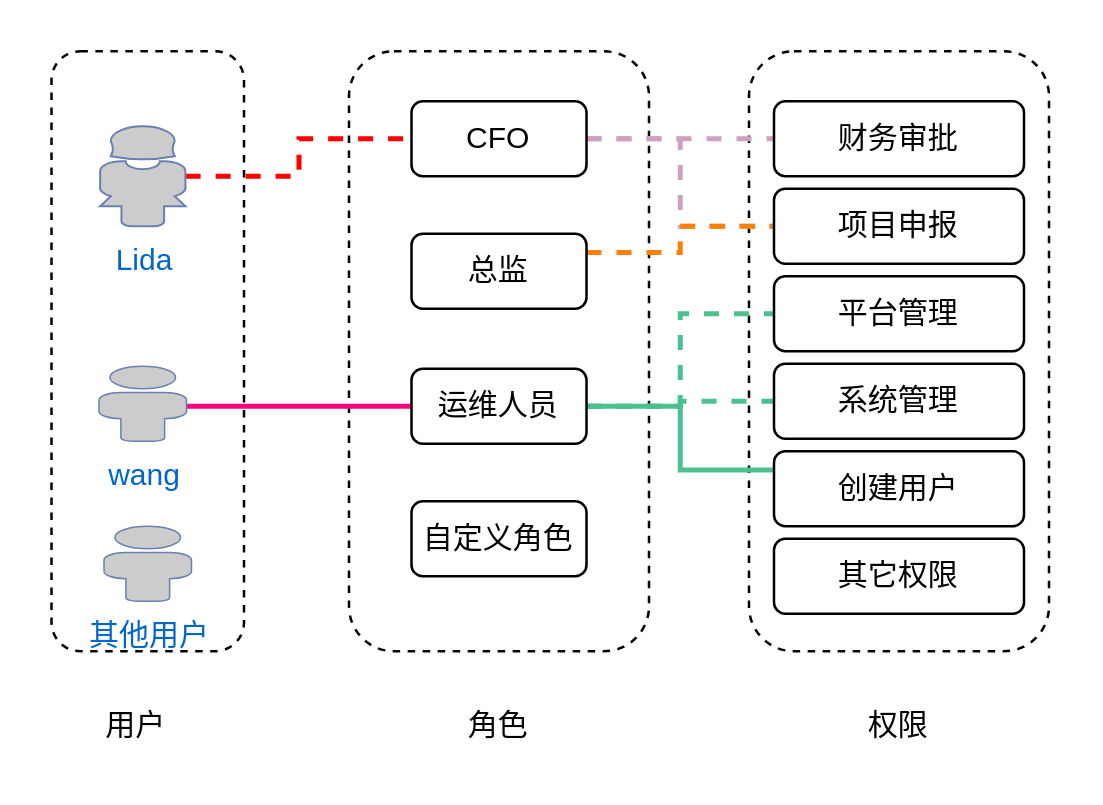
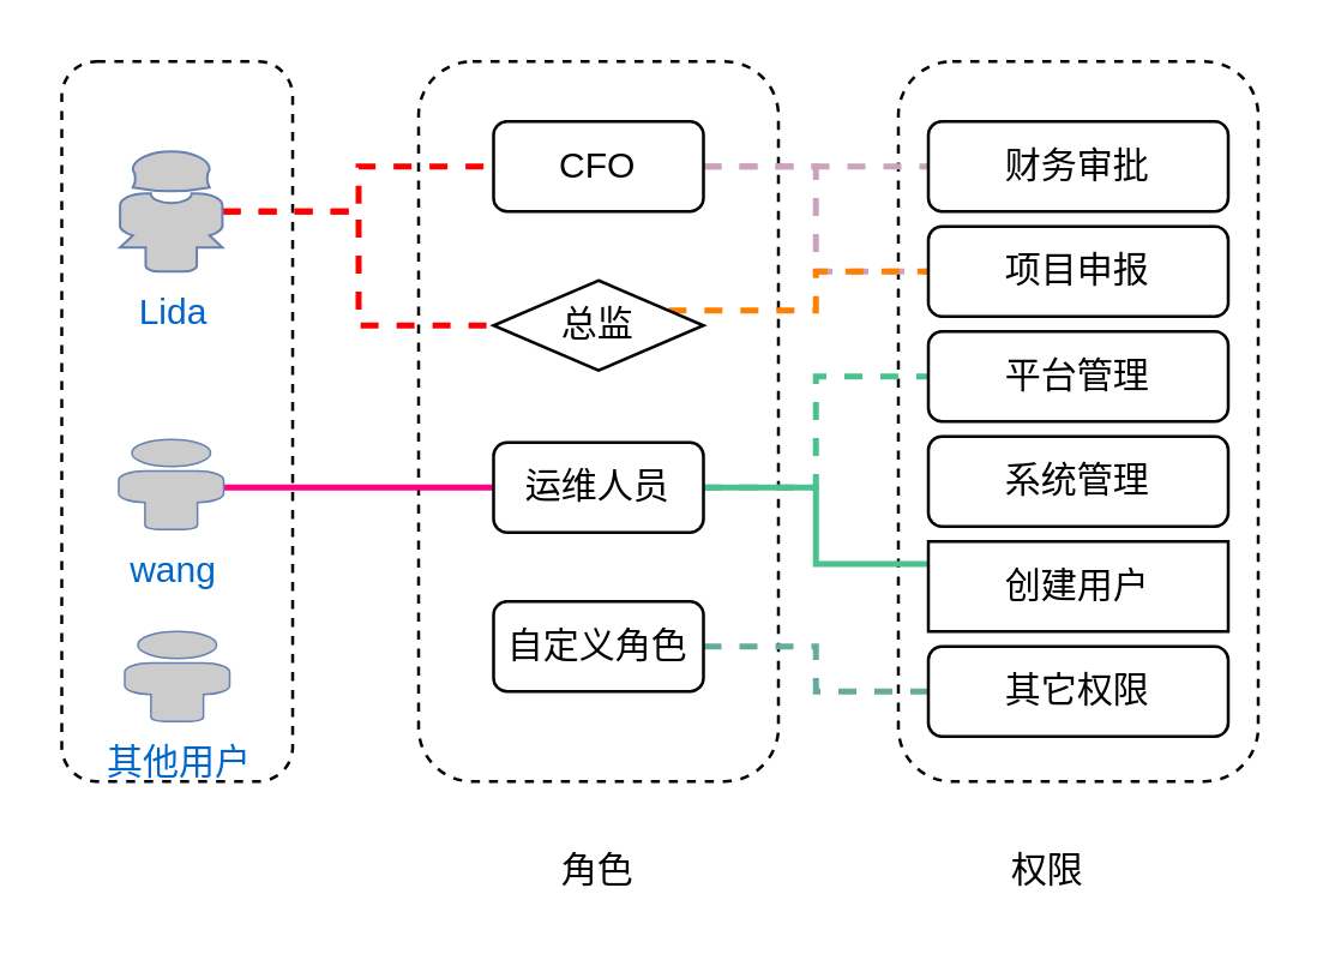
  <mxCell id="0" />
  <mxCell id="1" parent="0" />
  <mxCell id="2" value="" style="rounded=1;whiteSpace=wrap;html=1;dashed=1;" vertex="1" parent="1"><mxGeometry x="299" y="20" width="120" height="240" as="geometry" /></mxCell>
  <mxCell id="3" value="" style="rounded=1;whiteSpace=wrap;html=1;dashed=1;" vertex="1" parent="1"><mxGeometry x="139" y="20" width="120" height="240" as="geometry" /></mxCell>
  <mxCell id="4" value="" style="rounded=1;whiteSpace=wrap;html=1;dashed=1;" vertex="1" parent="1"><mxGeometry x="20" y="20" width="77" height="240" as="geometry" /></mxCell>
  <mxCell id="5" style="edgeStyle=orthogonalEdgeStyle;rounded=0;orthogonalLoop=1;jettySize=auto;html=1;exitX=0.99;exitY=0.5;exitDx=0;exitDy=0;exitPerimeter=0;dashed=1;strokeWidth=2;strokeColor=#FF0000;endArrow=none;endFill=0;" edge="1" parent="1" source="7" target="12"><mxGeometry relative="1" as="geometry" /></mxCell>
+ <mxCell id="6" style="edgeStyle=orthogonalEdgeStyle;rounded=0;orthogonalLoop=1;jettySize=auto;html=1;exitX=0.99;exitY=0.5;exitDx=0;exitDy=0;exitPerimeter=0;entryX=0;entryY=0.5;entryDx=0;entryDy=0;dashed=1;endArrow=none;endFill=0;strokeColor=#FF0000;strokeWidth=2;" edge="1" parent="1" source="7" target="14"><mxGeometry relative="1" as="geometry" /></mxCell>
  <mxCell id="7" value="Lida&lt;br&gt;" style="fontColor=#0066CC;verticalAlign=top;verticalLabelPosition=bottom;labelPosition=center;align=center;html=1;outlineConnect=0;fillColor=#CCCCCC;strokeColor=#6881B3;gradientColor=none;gradientDirection=north;strokeWidth=2;shape=mxgraph.networks.user_female;" vertex="1" parent="1"><mxGeometry x="39" y="50" width="35" height="40" as="geometry" /></mxCell>
  <mxCell id="8" style="edgeStyle=orthogonalEdgeStyle;rounded=0;orthogonalLoop=1;jettySize=auto;html=1;exitX=1;exitY=0.5;exitDx=0;exitDy=0;exitPerimeter=0;entryX=0;entryY=0.5;entryDx=0;entryDy=0;dashed=0;endArrow=none;endFill=0;strokeColor=#FF0080;strokeWidth=2;" edge="1" parent="1" source="9" target="18"><mxGeometry relative="1" as="geometry"><Array as="points"><mxPoint x="74" y="162" /></Array></mxGeometry></mxCell>
  <mxCell id="9" value="wang" style="fontColor=#0066CC;verticalAlign=top;verticalLabelPosition=bottom;labelPosition=center;align=center;html=1;outlineConnect=0;fillColor=#CCCCCC;strokeColor=#6881B3;gradientColor=none;gradientDirection=north;strokeWidth=2;shape=mxgraph.networks.user_male;" vertex="1" parent="1"><mxGeometry x="39" y="146" width="35" height="30" as="geometry" /></mxCell>
  <mxCell id="10" style="edgeStyle=orthogonalEdgeStyle;rounded=0;orthogonalLoop=1;jettySize=auto;html=1;exitX=1;exitY=0.5;exitDx=0;exitDy=0;dashed=1;endArrow=none;endFill=0;strokeColor=#CDA2BE;strokeWidth=2;" edge="1" parent="1" source="12" target="21"><mxGeometry relative="1" as="geometry" /></mxCell>
  <mxCell id="11" style="edgeStyle=orthogonalEdgeStyle;rounded=0;orthogonalLoop=1;jettySize=auto;html=1;exitX=1;exitY=0.5;exitDx=0;exitDy=0;entryX=0;entryY=0.5;entryDx=0;entryDy=0;dashed=1;endArrow=none;endFill=0;strokeColor=#CDA2BE;strokeWidth=2;" edge="1" parent="1" source="12" target="22"><mxGeometry relative="1" as="geometry" /></mxCell>
  <mxCell id="12" value="CFO" style="rounded=1;whiteSpace=wrap;html=1;" vertex="1" parent="1"><mxGeometry x="164" y="40" width="70" height="30" as="geometry" /></mxCell>
  <mxCell id="13" style="edgeStyle=orthogonalEdgeStyle;rounded=0;orthogonalLoop=1;jettySize=auto;html=1;exitX=1;exitY=0.25;exitDx=0;exitDy=0;entryX=0;entryY=0.5;entryDx=0;entryDy=0;dashed=1;endArrow=none;endFill=0;strokeColor=#FF8000;strokeWidth=2;" edge="1" parent="1" source="14" target="22"><mxGeometry relative="1" as="geometry" /></mxCell>
- <mxCell id="14" value="总监" style="rounded=1;whiteSpace=wrap;html=1;" vertex="1" parent="1"><mxGeometry x="164" y="93" width="70" height="30" as="geometry" /></mxCell>
+ <mxCell id="14" value="总监" style="rhombus;whiteSpace=wrap;html=1;" vertex="1" parent="1"><mxGeometry x="164" y="93" width="70" height="30" as="geometry" /></mxCell>
  <mxCell id="15" style="edgeStyle=orthogonalEdgeStyle;rounded=0;orthogonalLoop=1;jettySize=auto;html=1;exitX=1;exitY=0.5;exitDx=0;exitDy=0;entryX=0;entryY=0.5;entryDx=0;entryDy=0;dashed=1;endArrow=none;endFill=0;strokeColor=#4AC18E;strokeWidth=2;" edge="1" parent="1" source="18" target="23"><mxGeometry relative="1" as="geometry" /></mxCell>
- <mxCell id="16" style="edgeStyle=orthogonalEdgeStyle;rounded=0;orthogonalLoop=1;jettySize=auto;html=1;exitX=1;exitY=0.5;exitDx=0;exitDy=0;entryX=0;entryY=0.5;entryDx=0;entryDy=0;dashed=1;endArrow=none;endFill=0;strokeColor=#4AC18E;strokeWidth=2;" edge="1" parent="1" source="18" target="24"><mxGeometry relative="1" as="geometry" /></mxCell>
  <mxCell id="17" style="edgeStyle=orthogonalEdgeStyle;rounded=0;orthogonalLoop=1;jettySize=auto;html=1;exitX=1;exitY=0.5;exitDx=0;exitDy=0;entryX=0;entryY=0.25;entryDx=0;entryDy=0;dashed=0;endArrow=none;endFill=0;strokeColor=#4AC18E;strokeWidth=2;" edge="1" parent="1" source="18" target="25"><mxGeometry relative="1" as="geometry" /></mxCell>
  <mxCell id="18" value="运维人员" style="rounded=1;whiteSpace=wrap;html=1;" vertex="1" parent="1"><mxGeometry x="164" y="147" width="70" height="30" as="geometry" /></mxCell>
+ <mxCell id="19" style="edgeStyle=orthogonalEdgeStyle;rounded=0;orthogonalLoop=1;jettySize=auto;html=1;exitX=1;exitY=0.5;exitDx=0;exitDy=0;dashed=1;endArrow=none;endFill=0;strokeColor=#67AB9F;strokeWidth=2;" edge="1" parent="1" source="20" target="26"><mxGeometry relative="1" as="geometry" /></mxCell>
  <mxCell id="20" value="自定义角色" style="rounded=1;whiteSpace=wrap;html=1;" vertex="1" parent="1"><mxGeometry x="164" y="200" width="70" height="30" as="geometry" /></mxCell>
  <mxCell id="21" value="财务审批" style="rounded=1;whiteSpace=wrap;html=1;" vertex="1" parent="1"><mxGeometry x="309" y="40" width="100" height="30" as="geometry" /></mxCell>
  <mxCell id="22" value="项目申报" style="rounded=1;whiteSpace=wrap;html=1;" vertex="1" parent="1"><mxGeometry x="309" y="75" width="100" height="30" as="geometry" /></mxCell>
  <mxCell id="23" value="平台管理" style="rounded=1;whiteSpace=wrap;html=1;" vertex="1" parent="1"><mxGeometry x="309" y="110" width="100" height="30" as="geometry" /></mxCell>
  <mxCell id="24" value="系统管理" style="rounded=1;whiteSpace=wrap;html=1;" vertex="1" parent="1"><mxGeometry x="309" y="145" width="100" height="30" as="geometry" /></mxCell>
- <mxCell id="25" value="创建用户" style="rounded=1;whiteSpace=wrap;html=1;" vertex="1" parent="1"><mxGeometry x="309" y="180" width="100" height="30" as="geometry" /></mxCell>
+ <mxCell id="25" value="创建用户" style="whiteSpace=wrap;html=1;rounded=0;" vertex="1" parent="1"><mxGeometry x="309" y="180" width="100" height="30" as="geometry" /></mxCell>
  <mxCell id="26" value="其它权限" style="rounded=1;whiteSpace=wrap;html=1;" vertex="1" parent="1"><mxGeometry x="309" y="215" width="100" height="30" as="geometry" /></mxCell>
- <mxCell id="27" value="用户" style="text;html=1;strokeColor=none;fillColor=none;align=center;verticalAlign=middle;whiteSpace=wrap;rounded=0;dashed=1;" vertex="1" parent="1"><mxGeometry x="34" y="280" width="40" height="20" as="geometry" /></mxCell>
  <mxCell id="28" value="角色" style="text;html=1;strokeColor=none;fillColor=none;align=center;verticalAlign=middle;whiteSpace=wrap;rounded=0;dashed=1;" vertex="1" parent="1"><mxGeometry x="179" y="280" width="40" height="20" as="geometry" /></mxCell>
- <mxCell id="29" value="权限" style="text;html=1;strokeColor=none;fillColor=none;align=center;verticalAlign=middle;whiteSpace=wrap;rounded=0;dashed=1;" vertex="1" parent="1"><mxGeometry x="339" y="280" width="40" height="20" as="geometry" /></mxCell>
+ <mxCell id="29" value="权限" style="text;html=1;strokeColor=none;fillColor=none;align=center;verticalAlign=middle;whiteSpace=wrap;rounded=0;dashed=1;" vertex="1" parent="1"><mxGeometry x="329" y="280" width="40" height="20" as="geometry" /></mxCell>
  <mxCell id="30" value="其他用户" style="fontColor=#0066CC;verticalAlign=top;verticalLabelPosition=bottom;labelPosition=center;align=center;html=1;outlineConnect=0;fillColor=#CCCCCC;strokeColor=#6881B3;gradientColor=none;gradientDirection=north;strokeWidth=2;shape=mxgraph.networks.user_male;" vertex="1" parent="1"><mxGeometry x="41" y="210" width="35" height="30" as="geometry" /></mxCell>
